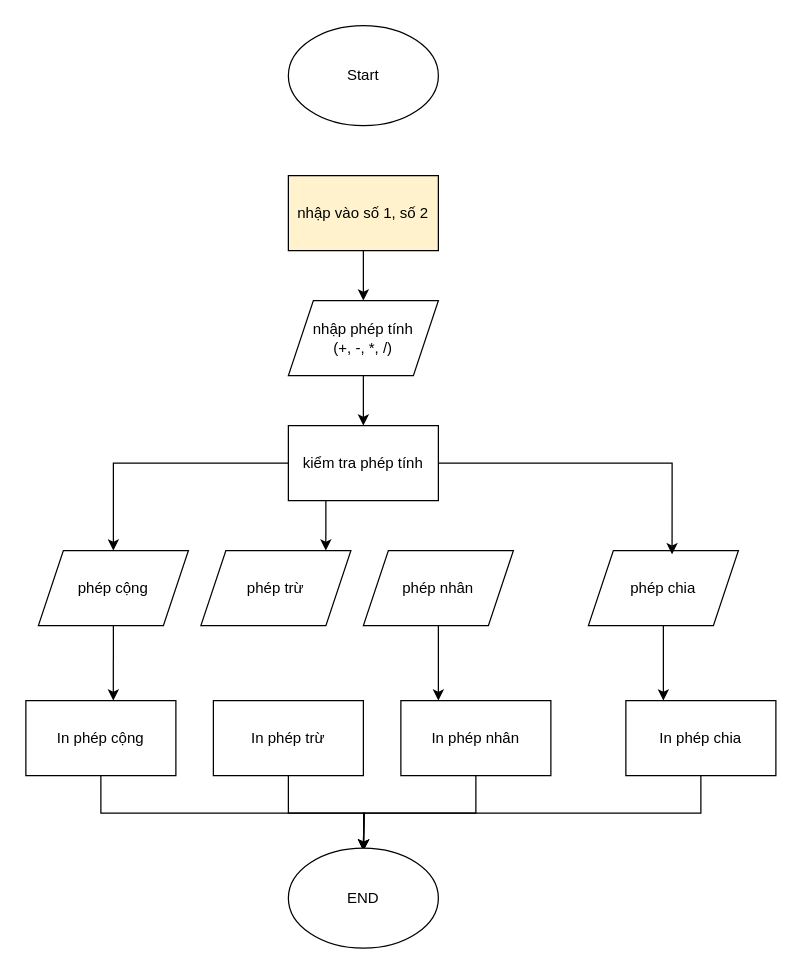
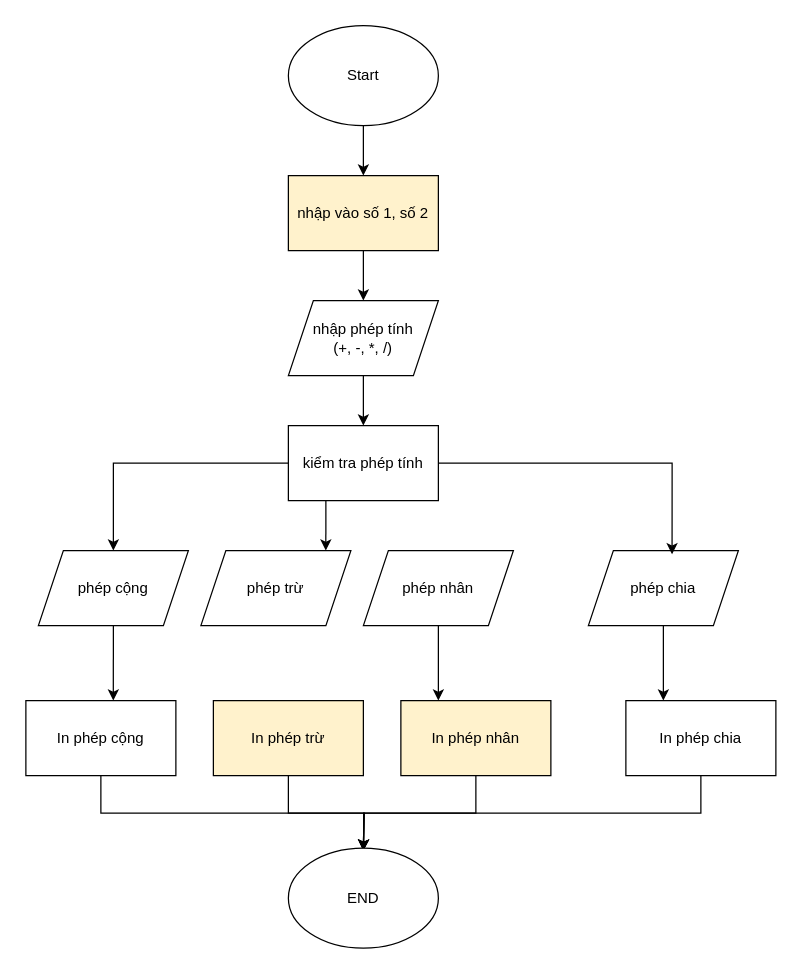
  <mxCell id="0" />
  <mxCell id="1" parent="0" />
+ <mxCell id="2" style="edgeStyle=orthogonalEdgeStyle;rounded=0;orthogonalLoop=1;jettySize=auto;html=1;exitX=0.5;exitY=1;exitDx=0;exitDy=0;entryX=0.5;entryY=0;entryDx=0;entryDy=0;" edge="1" parent="1" source="3" target="5"><mxGeometry relative="1" as="geometry" /></mxCell>
  <mxCell id="3" value="Start" style="ellipse;whiteSpace=wrap;html=1;" vertex="1" parent="1"><mxGeometry x="230" y="20" width="120" height="80" as="geometry" /></mxCell>
  <mxCell id="4" style="edgeStyle=orthogonalEdgeStyle;rounded=0;orthogonalLoop=1;jettySize=auto;html=1;exitX=0.5;exitY=1;exitDx=0;exitDy=0;entryX=0.5;entryY=0;entryDx=0;entryDy=0;" edge="1" parent="1" source="5" target="7"><mxGeometry relative="1" as="geometry" /></mxCell>
  <mxCell id="5" value="nhập vào số 1, số 2" style="rounded=0;whiteSpace=wrap;html=1;fillColor=#fff2cc;" vertex="1" parent="1"><mxGeometry x="230" y="140" width="120" height="60" as="geometry" /></mxCell>
  <mxCell id="6" style="edgeStyle=orthogonalEdgeStyle;rounded=0;orthogonalLoop=1;jettySize=auto;html=1;exitX=0.5;exitY=1;exitDx=0;exitDy=0;entryX=0.5;entryY=0;entryDx=0;entryDy=0;" edge="1" parent="1" source="7" target="9"><mxGeometry relative="1" as="geometry" /></mxCell>
  <mxCell id="7" value="nhập phép tính&lt;div&gt;(+, -, *, /)&lt;/div&gt;" style="shape=parallelogram;perimeter=parallelogramPerimeter;whiteSpace=wrap;html=1;fixedSize=1;" vertex="1" parent="1"><mxGeometry x="230" y="240" width="120" height="60" as="geometry" /></mxCell>
  <mxCell id="8" style="edgeStyle=orthogonalEdgeStyle;rounded=0;orthogonalLoop=1;jettySize=auto;html=1;exitX=0;exitY=0.5;exitDx=0;exitDy=0;entryX=0.5;entryY=0;entryDx=0;entryDy=0;" edge="1" parent="1" source="9" target="10"><mxGeometry relative="1" as="geometry" /></mxCell>
  <mxCell id="9" value="kiểm tra phép tính" style="rounded=0;whiteSpace=wrap;html=1;" vertex="1" parent="1"><mxGeometry x="230" y="340" width="120" height="60" as="geometry" /></mxCell>
  <mxCell id="10" value="phép cộng" style="shape=parallelogram;perimeter=parallelogramPerimeter;whiteSpace=wrap;html=1;fixedSize=1;" vertex="1" parent="1"><mxGeometry x="30" y="440" width="120" height="60" as="geometry" /></mxCell>
  <mxCell id="11" value="phép trừ" style="shape=parallelogram;perimeter=parallelogramPerimeter;whiteSpace=wrap;html=1;fixedSize=1;" vertex="1" parent="1"><mxGeometry x="160" y="440" width="120" height="60" as="geometry" /></mxCell>
  <mxCell id="12" style="edgeStyle=orthogonalEdgeStyle;rounded=0;orthogonalLoop=1;jettySize=auto;html=1;exitX=0.5;exitY=1;exitDx=0;exitDy=0;entryX=0.25;entryY=0;entryDx=0;entryDy=0;" edge="1" parent="1" source="13" target="23"><mxGeometry relative="1" as="geometry" /></mxCell>
  <mxCell id="13" value="phép nhân" style="shape=parallelogram;perimeter=parallelogramPerimeter;whiteSpace=wrap;html=1;fixedSize=1;" vertex="1" parent="1"><mxGeometry x="290" y="440" width="120" height="60" as="geometry" /></mxCell>
  <mxCell id="14" style="edgeStyle=orthogonalEdgeStyle;rounded=0;orthogonalLoop=1;jettySize=auto;html=1;exitX=0.5;exitY=1;exitDx=0;exitDy=0;entryX=0.25;entryY=0;entryDx=0;entryDy=0;" edge="1" parent="1" source="15" target="25"><mxGeometry relative="1" as="geometry" /></mxCell>
  <mxCell id="15" value="phép chia" style="shape=parallelogram;perimeter=parallelogramPerimeter;whiteSpace=wrap;html=1;fixedSize=1;" vertex="1" parent="1"><mxGeometry x="470" y="440" width="120" height="60" as="geometry" /></mxCell>
  <mxCell id="16" style="edgeStyle=orthogonalEdgeStyle;rounded=0;orthogonalLoop=1;jettySize=auto;html=1;exitX=1;exitY=0.5;exitDx=0;exitDy=0;entryX=0.558;entryY=0.05;entryDx=0;entryDy=0;entryPerimeter=0;" edge="1" parent="1" source="9" target="15"><mxGeometry relative="1" as="geometry" /></mxCell>
  <mxCell id="17" style="edgeStyle=orthogonalEdgeStyle;rounded=0;orthogonalLoop=1;jettySize=auto;html=1;exitX=0.25;exitY=1;exitDx=0;exitDy=0;entryX=0.833;entryY=0;entryDx=0;entryDy=0;entryPerimeter=0;" edge="1" parent="1" source="9" target="11"><mxGeometry relative="1" as="geometry" /></mxCell>
  <mxCell id="18" style="edgeStyle=orthogonalEdgeStyle;rounded=0;orthogonalLoop=1;jettySize=auto;html=1;exitX=0.5;exitY=1;exitDx=0;exitDy=0;" edge="1" parent="1" source="19"><mxGeometry relative="1" as="geometry"><mxPoint x="290" y="680" as="targetPoint" /></mxGeometry></mxCell>
  <mxCell id="19" value="In phép cộng" style="rounded=0;whiteSpace=wrap;html=1;" vertex="1" parent="1"><mxGeometry x="20" y="560" width="120" height="60" as="geometry" /></mxCell>
  <mxCell id="20" style="edgeStyle=orthogonalEdgeStyle;rounded=0;orthogonalLoop=1;jettySize=auto;html=1;exitX=0.5;exitY=1;exitDx=0;exitDy=0;entryX=0.5;entryY=0;entryDx=0;entryDy=0;" edge="1" parent="1" source="21"><mxGeometry relative="1" as="geometry"><mxPoint x="290" y="680" as="targetPoint" /></mxGeometry></mxCell>
- <mxCell id="21" value="In phép trừ" style="rounded=0;whiteSpace=wrap;html=1;" vertex="1" parent="1"><mxGeometry x="170" y="560" width="120" height="60" as="geometry" /></mxCell>
+ <mxCell id="21" value="In phép trừ" style="rounded=0;whiteSpace=wrap;html=1;fillColor=#fff2cc;" vertex="1" parent="1"><mxGeometry x="170" y="560" width="120" height="60" as="geometry" /></mxCell>
  <mxCell id="22" style="edgeStyle=orthogonalEdgeStyle;rounded=0;orthogonalLoop=1;jettySize=auto;html=1;exitX=0.5;exitY=1;exitDx=0;exitDy=0;" edge="1" parent="1" source="23"><mxGeometry relative="1" as="geometry"><mxPoint x="290" y="680" as="targetPoint" /></mxGeometry></mxCell>
- <mxCell id="23" value="In phép nhân" style="rounded=0;whiteSpace=wrap;html=1;" vertex="1" parent="1"><mxGeometry x="320" y="560" width="120" height="60" as="geometry" /></mxCell>
+ <mxCell id="23" value="In phép nhân" style="rounded=0;whiteSpace=wrap;html=1;fillColor=#fff2cc;" vertex="1" parent="1"><mxGeometry x="320" y="560" width="120" height="60" as="geometry" /></mxCell>
  <mxCell id="24" style="edgeStyle=orthogonalEdgeStyle;rounded=0;orthogonalLoop=1;jettySize=auto;html=1;exitX=0.5;exitY=1;exitDx=0;exitDy=0;" edge="1" parent="1" source="25"><mxGeometry relative="1" as="geometry"><mxPoint x="290" y="680" as="targetPoint" /></mxGeometry></mxCell>
  <mxCell id="25" value="In phép chia" style="rounded=0;whiteSpace=wrap;html=1;" vertex="1" parent="1"><mxGeometry x="500" y="560" width="120" height="60" as="geometry" /></mxCell>
  <mxCell id="26" style="edgeStyle=orthogonalEdgeStyle;rounded=0;orthogonalLoop=1;jettySize=auto;html=1;exitX=0.5;exitY=1;exitDx=0;exitDy=0;entryX=0.583;entryY=0;entryDx=0;entryDy=0;entryPerimeter=0;" edge="1" parent="1" source="10" target="19"><mxGeometry relative="1" as="geometry" /></mxCell>
  <mxCell id="27" value="END" style="ellipse;whiteSpace=wrap;html=1;" vertex="1" parent="1"><mxGeometry x="230" y="678" width="120" height="80" as="geometry" /></mxCell>
